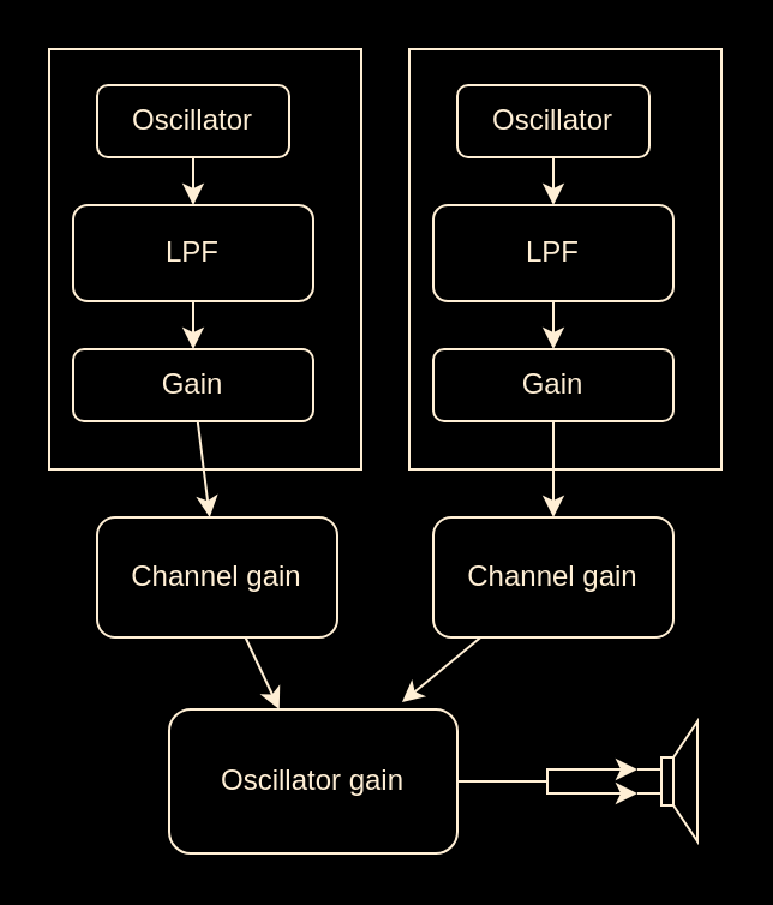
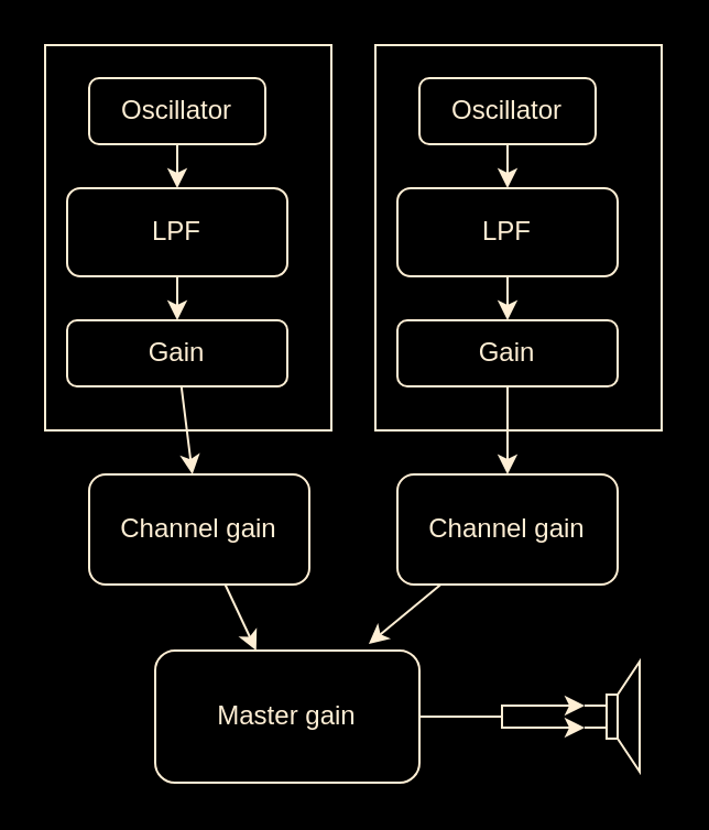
  <mxCell id="0" />
  <mxCell id="1" parent="0" />
  <mxCell id="2" value="" style="rounded=0;whiteSpace=wrap;html=1;fillColor=none;strokeColor=#FFEFD5;" vertex="1" parent="1"><mxGeometry x="170" y="20" width="130" height="175" as="geometry" /></mxCell>
  <mxCell id="3" value="" style="rounded=0;whiteSpace=wrap;html=1;fillColor=none;strokeColor=#FFEFD5;" vertex="1" parent="1"><mxGeometry x="20" y="20" width="130" height="175" as="geometry" /></mxCell>
  <mxCell id="4" style="rounded=0;orthogonalLoop=1;jettySize=auto;html=1;entryX=0.5;entryY=0;entryDx=0;entryDy=0;strokeColor=#FFEFD5;fontColor=#FFEFD5;" edge="1" parent="1" source="5" target="11"><mxGeometry relative="1" as="geometry" /></mxCell>
  <mxCell id="5" value="Oscillator" style="rounded=1;whiteSpace=wrap;html=1;fillColor=none;strokeColor=#FFEFD5;fontColor=#FFEFD5;" vertex="1" parent="1"><mxGeometry x="40" y="35" width="80" height="30" as="geometry" /></mxCell>
  <mxCell id="6" value="" style="pointerEvents=1;verticalLabelPosition=bottom;shadow=0;dashed=0;align=center;html=1;verticalAlign=top;strokeWidth=1;shape=mxgraph.electrical.electro-mechanical.loudspeaker;fillColor=none;strokeColor=#FFEFD5;fontColor=#FFEFD5;" vertex="1" parent="1"><mxGeometry x="265" y="300" width="25" height="50" as="geometry" /></mxCell>
  <mxCell id="7" style="edgeStyle=orthogonalEdgeStyle;rounded=0;orthogonalLoop=1;jettySize=auto;html=1;entryX=0;entryY=0.4;entryDx=0;entryDy=0;entryPerimeter=0;fillColor=none;strokeColor=#FFEFD5;fontColor=#FFEFD5;" edge="1" parent="1" source="9" target="6"><mxGeometry relative="1" as="geometry" /></mxCell>
  <mxCell id="8" style="edgeStyle=orthogonalEdgeStyle;rounded=0;orthogonalLoop=1;jettySize=auto;html=1;entryX=0;entryY=0.6;entryDx=0;entryDy=0;entryPerimeter=0;fillColor=none;strokeColor=#FFEFD5;fontColor=#FFEFD5;" edge="1" parent="1" source="9" target="6"><mxGeometry relative="1" as="geometry" /></mxCell>
- <mxCell id="9" value="Oscillator gain" style="rounded=1;whiteSpace=wrap;html=1;fillColor=none;strokeColor=#FFEFD5;fontColor=#FFEFD5;" vertex="1" parent="1"><mxGeometry x="70" y="295" width="120" height="60" as="geometry" /></mxCell>
+ <mxCell id="9" value="Master gain" style="rounded=1;whiteSpace=wrap;html=1;fillColor=none;strokeColor=#FFEFD5;fontColor=#FFEFD5;" vertex="1" parent="1"><mxGeometry x="70" y="295" width="120" height="60" as="geometry" /></mxCell>
  <mxCell id="10" style="edgeStyle=none;rounded=0;orthogonalLoop=1;jettySize=auto;html=1;strokeColor=#FFEFD5;fontColor=#FFEFD5;" edge="1" parent="1" source="11" target="13"><mxGeometry relative="1" as="geometry" /></mxCell>
  <mxCell id="11" value="LPF" style="rounded=1;whiteSpace=wrap;html=1;fillColor=none;strokeColor=#FFEFD5;fontColor=#FFEFD5;" vertex="1" parent="1"><mxGeometry x="30" y="85" width="100" height="40" as="geometry" /></mxCell>
  <mxCell id="12" style="edgeStyle=none;rounded=0;orthogonalLoop=1;jettySize=auto;html=1;strokeColor=#FFEFD5;fontColor=#FFEFD5;" edge="1" parent="1" source="13" target="21"><mxGeometry relative="1" as="geometry" /></mxCell>
  <mxCell id="13" value="Gain" style="rounded=1;whiteSpace=wrap;html=1;fillColor=none;strokeColor=#FFEFD5;fontColor=#FFEFD5;" vertex="1" parent="1"><mxGeometry x="30" y="145" width="100" height="30" as="geometry" /></mxCell>
  <mxCell id="14" style="rounded=0;orthogonalLoop=1;jettySize=auto;html=1;entryX=0.5;entryY=0;entryDx=0;entryDy=0;strokeColor=#FFEFD5;fontColor=#FFEFD5;" edge="1" parent="1" source="15" target="17"><mxGeometry relative="1" as="geometry" /></mxCell>
  <mxCell id="15" value="Oscillator" style="rounded=1;whiteSpace=wrap;html=1;fillColor=none;strokeColor=#FFEFD5;fontColor=#FFEFD5;" vertex="1" parent="1"><mxGeometry x="190" y="35" width="80" height="30" as="geometry" /></mxCell>
  <mxCell id="16" style="edgeStyle=none;rounded=0;orthogonalLoop=1;jettySize=auto;html=1;strokeColor=#FFEFD5;fontColor=#FFEFD5;" edge="1" parent="1" source="17" target="19"><mxGeometry relative="1" as="geometry" /></mxCell>
  <mxCell id="17" value="LPF" style="rounded=1;whiteSpace=wrap;html=1;fillColor=none;strokeColor=#FFEFD5;fontColor=#FFEFD5;" vertex="1" parent="1"><mxGeometry x="180" y="85" width="100" height="40" as="geometry" /></mxCell>
  <mxCell id="18" style="edgeStyle=none;rounded=0;orthogonalLoop=1;jettySize=auto;html=1;strokeColor=#FFEFD5;fontColor=#FFEFD5;" edge="1" parent="1" source="19" target="23"><mxGeometry relative="1" as="geometry" /></mxCell>
  <mxCell id="19" value="Gain" style="rounded=1;whiteSpace=wrap;html=1;fillColor=none;strokeColor=#FFEFD5;fontColor=#FFEFD5;" vertex="1" parent="1"><mxGeometry x="180" y="145" width="100" height="30" as="geometry" /></mxCell>
  <mxCell id="20" style="edgeStyle=none;rounded=0;orthogonalLoop=1;jettySize=auto;html=1;strokeColor=#FFEFD5;fontColor=#FFEFD5;" edge="1" parent="1" source="21" target="9"><mxGeometry relative="1" as="geometry" /></mxCell>
  <mxCell id="21" value="Channel gain" style="rounded=1;whiteSpace=wrap;html=1;fillColor=none;strokeColor=#FFEFD5;fontColor=#FFEFD5;" vertex="1" parent="1"><mxGeometry x="40" y="215" width="100" height="50" as="geometry" /></mxCell>
  <mxCell id="22" style="edgeStyle=none;rounded=0;orthogonalLoop=1;jettySize=auto;html=1;entryX=0.808;entryY=-0.05;entryDx=0;entryDy=0;entryPerimeter=0;strokeColor=#FFEFD5;fontColor=#FFEFD5;" edge="1" parent="1" source="23" target="9"><mxGeometry relative="1" as="geometry" /></mxCell>
  <mxCell id="23" value="Channel gain" style="rounded=1;whiteSpace=wrap;html=1;fillColor=none;strokeColor=#FFEFD5;fontColor=#FFEFD5;" vertex="1" parent="1"><mxGeometry x="180" y="215" width="100" height="50" as="geometry" /></mxCell>
